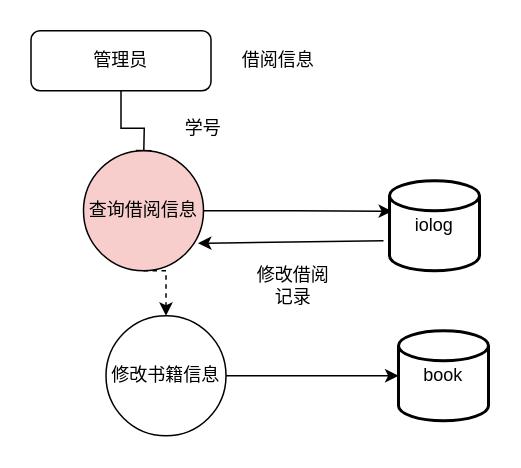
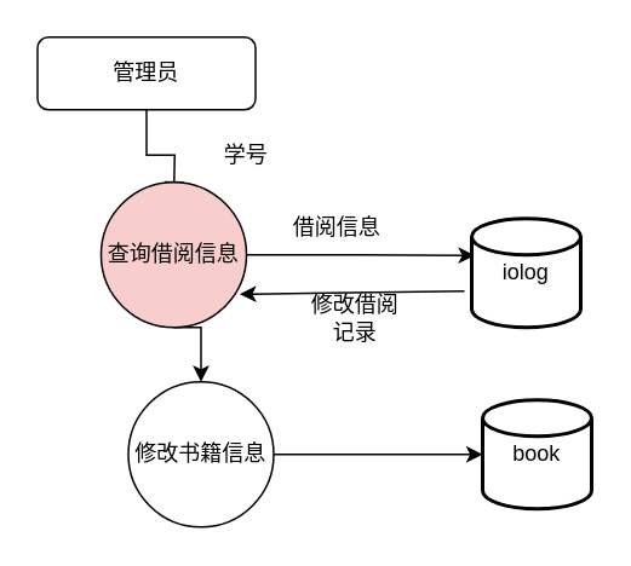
  <mxCell id="0" />
  <mxCell id="1" parent="0" />
  <mxCell id="2" value="" style="rounded=0;html=1;jettySize=auto;orthogonalLoop=1;fontSize=11;endArrow=block;endFill=0;endSize=8;strokeWidth=1;shadow=0;labelBackgroundColor=none;edgeStyle=orthogonalEdgeStyle;" parent="1" source="3" edge="1"><mxGeometry relative="1" as="geometry"><mxPoint x="95" y="110" as="targetPoint" /></mxGeometry></mxCell>
  <mxCell id="3" value="管理员" style="rounded=1;whiteSpace=wrap;html=1;fontSize=12;glass=0;strokeWidth=1;shadow=0;" parent="1" vertex="1"><mxGeometry x="20" y="20" width="120" height="40" as="geometry" /></mxCell>
  <mxCell id="4" value="学号" style="text;html=1;strokeColor=none;fillColor=none;align=center;verticalAlign=middle;whiteSpace=wrap;rounded=0;" parent="1" vertex="1"><mxGeometry x="105" y="70" width="60" height="30" as="geometry" /></mxCell>
  <mxCell id="5" style="edgeStyle=orthogonalEdgeStyle;rounded=0;orthogonalLoop=1;jettySize=auto;html=1;exitX=1;exitY=0.5;exitDx=0;exitDy=0;entryX=0.028;entryY=0.339;entryDx=0;entryDy=0;entryPerimeter=0;" parent="1" source="7" target="8" edge="1"><mxGeometry relative="1" as="geometry" /></mxCell>
- <mxCell id="6" style="edgeStyle=orthogonalEdgeStyle;rounded=0;orthogonalLoop=1;jettySize=auto;html=1;exitX=0.5;exitY=1;exitDx=0;exitDy=0;entryX=0.5;entryY=0;entryDx=0;entryDy=0;dashed=1;" parent="1" source="7" target="13" edge="1"><mxGeometry relative="1" as="geometry" /></mxCell>
+ <mxCell id="6" style="edgeStyle=orthogonalEdgeStyle;rounded=0;orthogonalLoop=1;jettySize=auto;html=1;exitX=0.5;exitY=1;exitDx=0;exitDy=0;entryX=0.5;entryY=0;entryDx=0;entryDy=0;" parent="1" source="7" target="13" edge="1"><mxGeometry relative="1" as="geometry" /></mxCell>
  <mxCell id="7" value="查询借阅信息" style="ellipse;whiteSpace=wrap;html=1;aspect=fixed;fillColor=#f8cecc;" parent="1" vertex="1"><mxGeometry x="55" y="100" width="80" height="80" as="geometry" /></mxCell>
  <mxCell id="8" value="iolog" style="strokeWidth=2;html=1;shape=mxgraph.flowchart.database;whiteSpace=wrap;" parent="1" vertex="1"><mxGeometry x="259" y="120" width="60" height="60" as="geometry" /></mxCell>
- <mxCell id="9" value="借阅信息" style="text;html=1;strokeColor=none;fillColor=none;align=center;verticalAlign=middle;whiteSpace=wrap;rounded=0;" parent="1" vertex="1"><mxGeometry x="155" y="25" width="60" height="30" as="geometry" /></mxCell>
+ <mxCell id="9" value="借阅信息" style="text;html=1;strokeColor=none;fillColor=none;align=center;verticalAlign=middle;whiteSpace=wrap;rounded=0;" parent="1" vertex="1"><mxGeometry x="155" y="110" width="60" height="30" as="geometry" /></mxCell>
  <mxCell id="10" value="" style="endArrow=classic;html=1;rounded=0;entryX=0.954;entryY=0.771;entryDx=0;entryDy=0;entryPerimeter=0;" parent="1" target="7" edge="1"><mxGeometry width="50" height="50" relative="1" as="geometry"><mxPoint x="255" y="160" as="sourcePoint" /><mxPoint x="295" y="200" as="targetPoint" /></mxGeometry></mxCell>
- <mxCell id="11" value="修改借阅记录" style="text;html=1;strokeColor=none;fillColor=none;align=center;verticalAlign=middle;whiteSpace=wrap;rounded=0;" parent="1" vertex="1"><mxGeometry x="165" y="175" width="60" height="30" as="geometry" /></mxCell>
+ <mxCell id="11" value="修改借阅记录" style="text;html=1;strokeColor=none;fillColor=none;align=center;verticalAlign=middle;whiteSpace=wrap;rounded=0;" parent="1" vertex="1"><mxGeometry x="165" y="160" width="60" height="30" as="geometry" /></mxCell>
  <mxCell id="12" style="edgeStyle=orthogonalEdgeStyle;rounded=0;orthogonalLoop=1;jettySize=auto;html=1;exitX=1;exitY=0.5;exitDx=0;exitDy=0;entryX=0;entryY=0.5;entryDx=0;entryDy=0;entryPerimeter=0;" parent="1" source="13" target="14" edge="1"><mxGeometry relative="1" as="geometry" /></mxCell>
  <mxCell id="13" value="修改书籍信息" style="ellipse;whiteSpace=wrap;html=1;aspect=fixed;" parent="1" vertex="1"><mxGeometry x="70" y="210" width="80" height="80" as="geometry" /></mxCell>
  <mxCell id="14" value="book" style="strokeWidth=2;html=1;shape=mxgraph.flowchart.database;whiteSpace=wrap;" parent="1" vertex="1"><mxGeometry x="265" y="220" width="60" height="60" as="geometry" /></mxCell>
